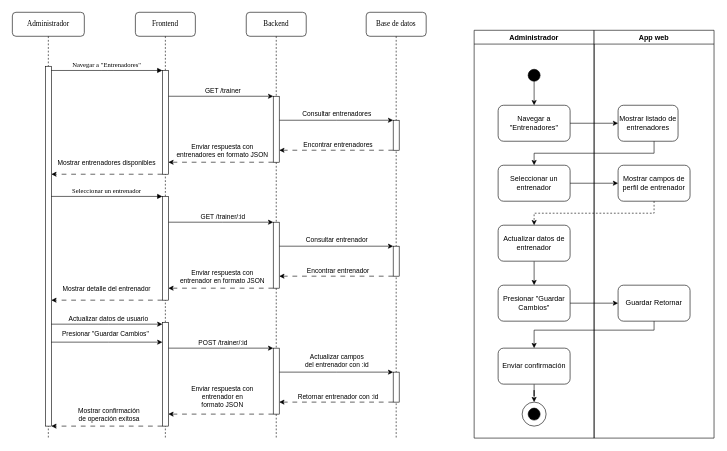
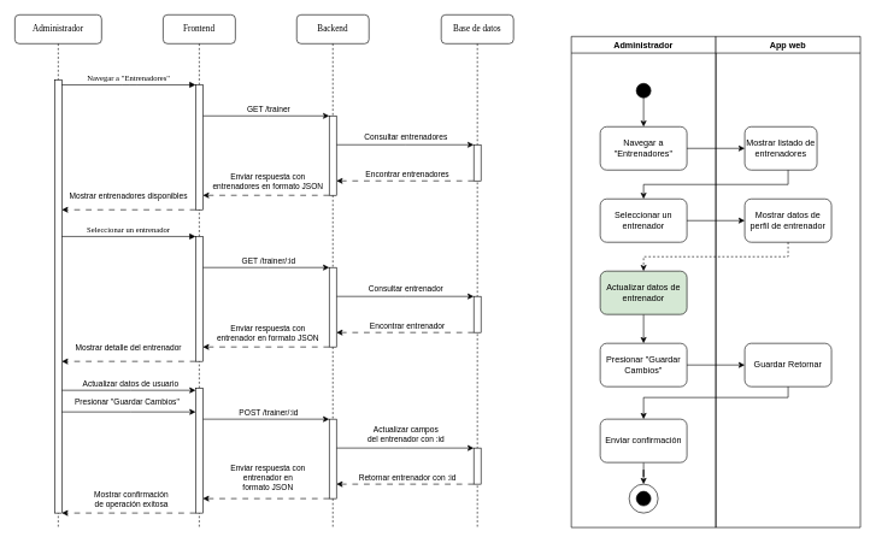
  <mxCell id="0" />
  <mxCell id="1" parent="0" />
  <mxCell id="2" value="Backend" style="shape=umlLifeline;perimeter=lifelinePerimeter;whiteSpace=wrap;html=1;container=0;collapsible=0;recursiveResize=0;outlineConnect=0;rounded=1;shadow=0;comic=0;labelBackgroundColor=none;strokeWidth=1;fontFamily=Verdana;fontSize=12;align=center;" parent="1" vertex="1"><mxGeometry x="410" y="20" width="100" height="710" as="geometry" /></mxCell>
  <mxCell id="3" value="Base de datos" style="shape=umlLifeline;perimeter=lifelinePerimeter;whiteSpace=wrap;html=1;container=0;collapsible=0;recursiveResize=0;outlineConnect=0;rounded=1;shadow=0;comic=0;labelBackgroundColor=none;strokeWidth=1;fontFamily=Verdana;fontSize=12;align=center;" parent="1" vertex="1"><mxGeometry x="610" y="20" width="100" height="710" as="geometry" /></mxCell>
  <mxCell id="4" value="Administrador" style="shape=umlLifeline;perimeter=lifelinePerimeter;whiteSpace=wrap;html=1;container=0;collapsible=0;recursiveResize=0;outlineConnect=0;rounded=1;shadow=0;comic=0;labelBackgroundColor=none;strokeWidth=1;fontFamily=Verdana;fontSize=12;align=center;" parent="1" vertex="1"><mxGeometry x="20" y="20" width="120" height="710" as="geometry" /></mxCell>
  <mxCell id="5" value="Frontend" style="shape=umlLifeline;perimeter=lifelinePerimeter;whiteSpace=wrap;html=1;container=0;collapsible=0;recursiveResize=0;outlineConnect=0;rounded=1;shadow=0;comic=0;labelBackgroundColor=none;strokeWidth=1;fontFamily=Verdana;fontSize=12;align=center;" parent="1" vertex="1"><mxGeometry x="225.13" y="20" width="100" height="710" as="geometry" /></mxCell>
  <mxCell id="6" value="" style="html=1;points=[];perimeter=orthogonalPerimeter;rounded=0;shadow=0;comic=0;labelBackgroundColor=none;strokeWidth=1;fontFamily=Verdana;fontSize=12;align=center;" parent="1" vertex="1"><mxGeometry x="75" y="110" width="10" height="600" as="geometry" /></mxCell>
  <mxCell id="7" style="edgeStyle=orthogonalEdgeStyle;rounded=0;orthogonalLoop=1;jettySize=auto;html=1;" parent="1" source="11" target="14" edge="1"><mxGeometry relative="1" as="geometry"><Array as="points"><mxPoint x="560" y="200" /><mxPoint x="560" y="200" /></Array></mxGeometry></mxCell>
  <mxCell id="8" value="Consultar entrenadores" style="edgeLabel;html=1;align=center;verticalAlign=middle;resizable=0;points=[];" parent="7" vertex="1" connectable="0"><mxGeometry x="-0.063" relative="1" as="geometry"><mxPoint x="6" y="-11" as="offset" /></mxGeometry></mxCell>
  <mxCell id="9" style="edgeStyle=orthogonalEdgeStyle;rounded=0;orthogonalLoop=1;jettySize=auto;html=1;dashed=1;dashPattern=8 8;" parent="1" source="11" target="20" edge="1"><mxGeometry relative="1" as="geometry"><Array as="points"><mxPoint x="400" y="270" /><mxPoint x="400" y="270" /></Array></mxGeometry></mxCell>
  <mxCell id="10" value="Enviar respuesta con &lt;br&gt;entrenadores en formato JSON" style="edgeLabel;html=1;align=center;verticalAlign=middle;resizable=0;points=[];" parent="9" vertex="1" connectable="0"><mxGeometry x="-0.018" y="1" relative="1" as="geometry"><mxPoint y="-21" as="offset" /></mxGeometry></mxCell>
  <mxCell id="11" value="" style="html=1;points=[];perimeter=orthogonalPerimeter;rounded=0;shadow=0;comic=0;labelBackgroundColor=none;strokeWidth=1;fontFamily=Verdana;fontSize=12;align=center;" parent="1" vertex="1"><mxGeometry x="455" y="160" width="10" height="110" as="geometry" /></mxCell>
  <mxCell id="12" style="edgeStyle=orthogonalEdgeStyle;rounded=0;orthogonalLoop=1;jettySize=auto;html=1;dashed=1;dashPattern=8 8;" parent="1" source="14" target="11" edge="1"><mxGeometry relative="1" as="geometry"><Array as="points"><mxPoint x="610" y="250" /><mxPoint x="610" y="250" /></Array></mxGeometry></mxCell>
  <mxCell id="13" value="Encontrar entrenadores" style="edgeLabel;html=1;align=center;verticalAlign=middle;resizable=0;points=[];" parent="12" vertex="1" connectable="0"><mxGeometry x="-0.021" y="3" relative="1" as="geometry"><mxPoint y="-13" as="offset" /></mxGeometry></mxCell>
  <mxCell id="14" value="" style="html=1;points=[];perimeter=orthogonalPerimeter;rounded=0;shadow=0;comic=0;labelBackgroundColor=none;strokeWidth=1;fontFamily=Verdana;fontSize=12;align=center;" parent="1" vertex="1"><mxGeometry x="655" y="200" width="10" height="50" as="geometry" /></mxCell>
  <mxCell id="15" value="Navegar a &quot;Entrenadores&quot;" style="html=1;verticalAlign=bottom;endArrow=block;entryX=0;entryY=0;labelBackgroundColor=none;fontFamily=Verdana;fontSize=11;edgeStyle=elbowEdgeStyle;elbow=horizontal;" parent="1" target="20" edge="1"><mxGeometry x="-0.006" relative="1" as="geometry"><mxPoint x="85" y="117" as="sourcePoint" /><mxPoint as="offset" /></mxGeometry></mxCell>
  <mxCell id="16" style="edgeStyle=orthogonalEdgeStyle;rounded=0;orthogonalLoop=1;jettySize=auto;html=1;" parent="1" source="20" target="11" edge="1"><mxGeometry relative="1" as="geometry"><Array as="points"><mxPoint x="370" y="160" /><mxPoint x="370" y="160" /></Array></mxGeometry></mxCell>
  <mxCell id="17" value="GET /trainer" style="edgeLabel;html=1;align=center;verticalAlign=middle;resizable=0;points=[];" parent="16" vertex="1" connectable="0"><mxGeometry x="0.131" y="1" relative="1" as="geometry"><mxPoint x="-9" y="-9" as="offset" /></mxGeometry></mxCell>
  <mxCell id="18" style="edgeStyle=orthogonalEdgeStyle;rounded=0;orthogonalLoop=1;jettySize=auto;html=1;dashed=1;dashPattern=8 8;" parent="1" source="20" target="6" edge="1"><mxGeometry relative="1" as="geometry"><Array as="points"><mxPoint x="190" y="290" /><mxPoint x="190" y="290" /></Array></mxGeometry></mxCell>
  <mxCell id="19" value="Mostrar entrenadores disponibles" style="edgeLabel;html=1;align=center;verticalAlign=middle;resizable=0;points=[];" parent="18" vertex="1" connectable="0"><mxGeometry x="0.226" y="3" relative="1" as="geometry"><mxPoint x="19" y="-23" as="offset" /></mxGeometry></mxCell>
  <mxCell id="20" value="" style="html=1;points=[];perimeter=orthogonalPerimeter;rounded=0;shadow=0;comic=0;labelBackgroundColor=none;strokeWidth=1;fontFamily=Verdana;fontSize=12;align=center;" parent="1" vertex="1"><mxGeometry x="270.13" y="117" width="10" height="173" as="geometry" /></mxCell>
  <mxCell id="21" style="edgeStyle=orthogonalEdgeStyle;rounded=0;orthogonalLoop=1;jettySize=auto;html=1;" parent="1" source="25" target="28" edge="1"><mxGeometry relative="1" as="geometry"><Array as="points"><mxPoint x="560" y="410" /><mxPoint x="560" y="410" /></Array></mxGeometry></mxCell>
  <mxCell id="22" value="Consultar entrenador" style="edgeLabel;html=1;align=center;verticalAlign=middle;resizable=0;points=[];" parent="21" vertex="1" connectable="0"><mxGeometry x="-0.063" relative="1" as="geometry"><mxPoint x="6" y="-11" as="offset" /></mxGeometry></mxCell>
  <mxCell id="23" style="edgeStyle=orthogonalEdgeStyle;rounded=0;orthogonalLoop=1;jettySize=auto;html=1;dashed=1;dashPattern=8 8;" parent="1" source="25" target="34" edge="1"><mxGeometry relative="1" as="geometry"><Array as="points"><mxPoint x="400" y="480" /><mxPoint x="400" y="480" /></Array></mxGeometry></mxCell>
  <mxCell id="24" value="Enviar respuesta con&lt;br style=&quot;border-color: var(--border-color);&quot;&gt;entrenador en formato JSON" style="edgeLabel;html=1;align=center;verticalAlign=middle;resizable=0;points=[];" parent="23" vertex="1" connectable="0"><mxGeometry x="-0.018" y="1" relative="1" as="geometry"><mxPoint y="-21" as="offset" /></mxGeometry></mxCell>
  <mxCell id="25" value="" style="html=1;points=[];perimeter=orthogonalPerimeter;rounded=0;shadow=0;comic=0;labelBackgroundColor=none;strokeWidth=1;fontFamily=Verdana;fontSize=12;align=center;" parent="1" vertex="1"><mxGeometry x="455" y="370" width="10" height="110" as="geometry" /></mxCell>
  <mxCell id="26" style="edgeStyle=orthogonalEdgeStyle;rounded=0;orthogonalLoop=1;jettySize=auto;html=1;dashed=1;dashPattern=8 8;" parent="1" source="28" target="25" edge="1"><mxGeometry relative="1" as="geometry"><Array as="points"><mxPoint x="610" y="460" /><mxPoint x="610" y="460" /></Array></mxGeometry></mxCell>
  <mxCell id="27" value="Encontrar entrenador" style="edgeLabel;html=1;align=center;verticalAlign=middle;resizable=0;points=[];" parent="26" vertex="1" connectable="0"><mxGeometry x="-0.021" y="3" relative="1" as="geometry"><mxPoint y="-13" as="offset" /></mxGeometry></mxCell>
  <mxCell id="28" value="" style="html=1;points=[];perimeter=orthogonalPerimeter;rounded=0;shadow=0;comic=0;labelBackgroundColor=none;strokeWidth=1;fontFamily=Verdana;fontSize=12;align=center;" parent="1" vertex="1"><mxGeometry x="655" y="410" width="10" height="50" as="geometry" /></mxCell>
  <mxCell id="29" value="Seleccionar un entrenador" style="html=1;verticalAlign=bottom;endArrow=block;entryX=0;entryY=0;labelBackgroundColor=none;fontFamily=Verdana;fontSize=11;edgeStyle=elbowEdgeStyle;elbow=vertical;" parent="1" target="34" edge="1"><mxGeometry x="-0.006" relative="1" as="geometry"><mxPoint x="85" y="327" as="sourcePoint" /><mxPoint as="offset" /></mxGeometry></mxCell>
  <mxCell id="30" style="edgeStyle=orthogonalEdgeStyle;rounded=0;orthogonalLoop=1;jettySize=auto;html=1;" parent="1" source="34" target="25" edge="1"><mxGeometry relative="1" as="geometry"><Array as="points"><mxPoint x="370" y="370" /><mxPoint x="370" y="370" /></Array></mxGeometry></mxCell>
  <mxCell id="31" value="GET /trainer/:id" style="edgeLabel;html=1;align=center;verticalAlign=middle;resizable=0;points=[];" parent="30" vertex="1" connectable="0"><mxGeometry x="0.131" y="1" relative="1" as="geometry"><mxPoint x="-9" y="-9" as="offset" /></mxGeometry></mxCell>
  <mxCell id="32" style="edgeStyle=orthogonalEdgeStyle;rounded=0;orthogonalLoop=1;jettySize=auto;html=1;dashed=1;dashPattern=8 8;" parent="1" source="34" edge="1"><mxGeometry relative="1" as="geometry"><Array as="points"><mxPoint x="190" y="500" /><mxPoint x="190" y="500" /></Array><mxPoint x="85" y="500" as="targetPoint" /></mxGeometry></mxCell>
  <mxCell id="33" value="Mostrar detalle del entrenador" style="edgeLabel;html=1;align=center;verticalAlign=middle;resizable=0;points=[];" parent="32" vertex="1" connectable="0"><mxGeometry x="0.226" y="3" relative="1" as="geometry"><mxPoint x="19" y="-23" as="offset" /></mxGeometry></mxCell>
  <mxCell id="34" value="" style="html=1;points=[];perimeter=orthogonalPerimeter;rounded=0;shadow=0;comic=0;labelBackgroundColor=none;strokeWidth=1;fontFamily=Verdana;fontSize=12;align=center;" parent="1" vertex="1"><mxGeometry x="270.13" y="327" width="10" height="173" as="geometry" /></mxCell>
  <mxCell id="35" value="" style="edgeStyle=orthogonalEdgeStyle;rounded=0;orthogonalLoop=1;jettySize=auto;html=1;" parent="1" target="51" edge="1"><mxGeometry relative="1" as="geometry"><mxPoint x="165" y="620" as="targetPoint" /><Array as="points"><mxPoint x="180" y="540" /><mxPoint x="180" y="540" /></Array><mxPoint x="85" y="540" as="sourcePoint" /></mxGeometry></mxCell>
  <mxCell id="36" value="Actualizar datos de usuario" style="edgeLabel;html=1;align=center;verticalAlign=middle;resizable=0;points=[];" parent="35" vertex="1" connectable="0"><mxGeometry x="-0.12" relative="1" as="geometry"><mxPoint x="13" y="-10" as="offset" /></mxGeometry></mxCell>
  <mxCell id="37" style="edgeStyle=orthogonalEdgeStyle;rounded=0;orthogonalLoop=1;jettySize=auto;html=1;" parent="1" target="51" edge="1"><mxGeometry relative="1" as="geometry"><Array as="points"><mxPoint x="180" y="570" /><mxPoint x="180" y="570" /></Array><mxPoint x="85" y="570" as="sourcePoint" /></mxGeometry></mxCell>
  <mxCell id="38" value="Presionar &quot;Guardar Cambios&quot;" style="edgeLabel;html=1;align=center;verticalAlign=middle;resizable=0;points=[];" parent="37" vertex="1" connectable="0"><mxGeometry x="-0.034" y="-1" relative="1" as="geometry"><mxPoint y="-15" as="offset" /></mxGeometry></mxCell>
  <mxCell id="39" style="edgeStyle=orthogonalEdgeStyle;rounded=0;orthogonalLoop=1;jettySize=auto;html=1;" parent="1" source="43" target="46" edge="1"><mxGeometry relative="1" as="geometry"><Array as="points"><mxPoint x="560" y="620" /><mxPoint x="560" y="620" /></Array></mxGeometry></mxCell>
  <mxCell id="40" value="Actualizar campos &lt;br&gt;del entrenador con :id" style="edgeLabel;html=1;align=center;verticalAlign=middle;resizable=0;points=[];" parent="39" vertex="1" connectable="0"><mxGeometry x="-0.063" relative="1" as="geometry"><mxPoint x="6" y="-20" as="offset" /></mxGeometry></mxCell>
  <mxCell id="41" style="edgeStyle=orthogonalEdgeStyle;rounded=0;orthogonalLoop=1;jettySize=auto;html=1;dashed=1;dashPattern=8 8;" parent="1" source="43" target="51" edge="1"><mxGeometry relative="1" as="geometry"><Array as="points"><mxPoint x="400" y="690" /><mxPoint x="400" y="690" /></Array></mxGeometry></mxCell>
  <mxCell id="42" value="Enviar respuesta con&lt;br style=&quot;border-color: var(--border-color);&quot;&gt;entrenador en&lt;br style=&quot;border-color: var(--border-color);&quot;&gt;formato JSON" style="edgeLabel;html=1;align=center;verticalAlign=middle;resizable=0;points=[];" parent="41" vertex="1" connectable="0"><mxGeometry x="-0.018" y="1" relative="1" as="geometry"><mxPoint y="-31" as="offset" /></mxGeometry></mxCell>
  <mxCell id="43" value="" style="html=1;points=[];perimeter=orthogonalPerimeter;rounded=0;shadow=0;comic=0;labelBackgroundColor=none;strokeWidth=1;fontFamily=Verdana;fontSize=12;align=center;" parent="1" vertex="1"><mxGeometry x="455" y="580" width="10" height="110" as="geometry" /></mxCell>
  <mxCell id="44" style="edgeStyle=orthogonalEdgeStyle;rounded=0;orthogonalLoop=1;jettySize=auto;html=1;dashed=1;dashPattern=8 8;" parent="1" source="46" target="43" edge="1"><mxGeometry relative="1" as="geometry"><Array as="points"><mxPoint x="610" y="670" /><mxPoint x="610" y="670" /></Array></mxGeometry></mxCell>
  <mxCell id="45" value="Retornar entrenador con :id" style="edgeLabel;html=1;align=center;verticalAlign=middle;resizable=0;points=[];" parent="44" vertex="1" connectable="0"><mxGeometry x="-0.021" y="3" relative="1" as="geometry"><mxPoint y="-13" as="offset" /></mxGeometry></mxCell>
  <mxCell id="46" value="" style="html=1;points=[];perimeter=orthogonalPerimeter;rounded=0;shadow=0;comic=0;labelBackgroundColor=none;strokeWidth=1;fontFamily=Verdana;fontSize=12;align=center;" parent="1" vertex="1"><mxGeometry x="655" y="620" width="10" height="50" as="geometry" /></mxCell>
  <mxCell id="47" style="edgeStyle=orthogonalEdgeStyle;rounded=0;orthogonalLoop=1;jettySize=auto;html=1;" parent="1" source="51" target="43" edge="1"><mxGeometry relative="1" as="geometry"><Array as="points"><mxPoint x="370" y="580" /><mxPoint x="370" y="580" /></Array></mxGeometry></mxCell>
  <mxCell id="48" value="POST /trainer/:id" style="edgeLabel;html=1;align=center;verticalAlign=middle;resizable=0;points=[];" parent="47" vertex="1" connectable="0"><mxGeometry x="0.131" y="1" relative="1" as="geometry"><mxPoint x="-9" y="-9" as="offset" /></mxGeometry></mxCell>
  <mxCell id="49" style="edgeStyle=orthogonalEdgeStyle;rounded=0;orthogonalLoop=1;jettySize=auto;html=1;dashed=1;dashPattern=8 8;" parent="1" source="51" edge="1"><mxGeometry relative="1" as="geometry"><Array as="points"><mxPoint x="190" y="710" /><mxPoint x="190" y="710" /></Array><mxPoint x="85" y="710" as="targetPoint" /></mxGeometry></mxCell>
  <mxCell id="50" value="Mostrar confirmación&lt;br&gt;de operación exitosa" style="edgeLabel;html=1;align=center;verticalAlign=middle;resizable=0;points=[];" parent="49" vertex="1" connectable="0"><mxGeometry x="0.226" y="3" relative="1" as="geometry"><mxPoint x="23" y="-23" as="offset" /></mxGeometry></mxCell>
  <mxCell id="51" value="" style="html=1;points=[];perimeter=orthogonalPerimeter;rounded=0;shadow=0;comic=0;labelBackgroundColor=none;strokeWidth=1;fontFamily=Verdana;fontSize=12;align=center;" parent="1" vertex="1"><mxGeometry x="270.13" y="537" width="10" height="173" as="geometry" /></mxCell>
  <mxCell id="52" value="" style="ellipse;whiteSpace=wrap;html=1;aspect=fixed;fillColor=#000000;" parent="1" vertex="1"><mxGeometry x="880" y="115" width="20" height="20" as="geometry" /></mxCell>
  <mxCell id="53" value="" style="edgeStyle=orthogonalEdgeStyle;rounded=0;orthogonalLoop=1;jettySize=auto;html=1;" parent="1" source="52" target="55" edge="1"><mxGeometry relative="1" as="geometry" /></mxCell>
  <mxCell id="54" value="Administrador" style="swimlane;whiteSpace=wrap;html=1;" parent="1" vertex="1"><mxGeometry x="790" y="50" width="200" height="680" as="geometry" /></mxCell>
  <mxCell id="55" value="Navegar a &quot;Entrenadores&quot;" style="rounded=1;whiteSpace=wrap;html=1;" parent="54" vertex="1"><mxGeometry x="40" y="125" width="120" height="60" as="geometry" /></mxCell>
  <mxCell id="56" value="Seleccionar un entrenador" style="rounded=1;whiteSpace=wrap;html=1;" parent="54" vertex="1"><mxGeometry x="40" y="225" width="120" height="60" as="geometry" /></mxCell>
  <mxCell id="57" value="" style="edgeStyle=orthogonalEdgeStyle;rounded=0;orthogonalLoop=1;jettySize=auto;html=1;" parent="54" source="58" target="59" edge="1"><mxGeometry relative="1" as="geometry" /></mxCell>
- <mxCell id="58" value="Actualizar datos de entrenador" style="rounded=1;whiteSpace=wrap;html=1;" parent="54" vertex="1"><mxGeometry x="40" y="325" width="120" height="60" as="geometry" /></mxCell>
+ <mxCell id="58" value="Actualizar datos de entrenador" style="rounded=1;whiteSpace=wrap;html=1;fillColor=#d5e8d4;" parent="54" vertex="1"><mxGeometry x="40" y="325" width="120" height="60" as="geometry" /></mxCell>
  <mxCell id="59" value="Presionar &quot;Guardar Cambios&quot;" style="rounded=1;whiteSpace=wrap;html=1;" parent="54" vertex="1"><mxGeometry x="40" y="425" width="120" height="60" as="geometry" /></mxCell>
  <mxCell id="60" style="edgeStyle=orthogonalEdgeStyle;rounded=0;orthogonalLoop=1;jettySize=auto;html=1;entryX=0.5;entryY=0;entryDx=0;entryDy=0;" parent="54" source="61" target="63" edge="1"><mxGeometry relative="1" as="geometry" /></mxCell>
  <mxCell id="61" value="Enviar confirmación" style="rounded=1;whiteSpace=wrap;html=1;" parent="54" vertex="1"><mxGeometry x="40" y="530" width="120" height="60" as="geometry" /></mxCell>
  <mxCell id="62" value="" style="group" parent="54" vertex="1" connectable="0"><mxGeometry x="80" y="620" width="40" height="40" as="geometry" /></mxCell>
  <mxCell id="63" value="" style="ellipse;whiteSpace=wrap;html=1;aspect=fixed;" parent="62" vertex="1"><mxGeometry width="40" height="40" as="geometry" /></mxCell>
  <mxCell id="64" value="" style="ellipse;whiteSpace=wrap;html=1;aspect=fixed;fillColor=#000000;" parent="62" vertex="1"><mxGeometry x="10" y="10" width="20" height="20" as="geometry" /></mxCell>
  <mxCell id="65" value="App web" style="swimlane;whiteSpace=wrap;html=1;" parent="1" vertex="1"><mxGeometry x="990" y="50" width="200" height="680" as="geometry" /></mxCell>
  <mxCell id="66" value="Mostrar listado de entrenadores" style="rounded=1;whiteSpace=wrap;html=1;" parent="65" vertex="1"><mxGeometry x="40" y="125" width="100" height="60" as="geometry" /></mxCell>
- <mxCell id="67" value="Mostrar campos de perfil de entrenador" style="rounded=1;whiteSpace=wrap;html=1;" parent="65" vertex="1"><mxGeometry x="40" y="225" width="120" height="60" as="geometry" /></mxCell>
+ <mxCell id="67" value="Mostrar datos de perfil de entrenador" style="rounded=1;whiteSpace=wrap;html=1;" parent="65" vertex="1"><mxGeometry x="40" y="225" width="120" height="60" as="geometry" /></mxCell>
  <mxCell id="68" value="Guardar Retornar" style="rounded=1;whiteSpace=wrap;html=1;" parent="65" vertex="1"><mxGeometry x="40" y="425" width="120" height="60" as="geometry" /></mxCell>
  <mxCell id="69" value="" style="edgeStyle=orthogonalEdgeStyle;rounded=0;orthogonalLoop=1;jettySize=auto;html=1;" parent="1" source="59" target="68" edge="1"><mxGeometry relative="1" as="geometry" /></mxCell>
  <mxCell id="70" value="" style="edgeStyle=orthogonalEdgeStyle;rounded=0;orthogonalLoop=1;jettySize=auto;html=1;" parent="1" source="55" target="66" edge="1"><mxGeometry relative="1" as="geometry" /></mxCell>
  <mxCell id="71" style="edgeStyle=orthogonalEdgeStyle;rounded=0;orthogonalLoop=1;jettySize=auto;html=1;" parent="1" source="66" target="56" edge="1"><mxGeometry relative="1" as="geometry"><Array as="points"><mxPoint x="1090" y="255" /><mxPoint x="890" y="255" /></Array></mxGeometry></mxCell>
  <mxCell id="72" value="" style="edgeStyle=orthogonalEdgeStyle;rounded=0;orthogonalLoop=1;jettySize=auto;html=1;" parent="1" source="56" target="67" edge="1"><mxGeometry relative="1" as="geometry" /></mxCell>
  <mxCell id="73" style="edgeStyle=orthogonalEdgeStyle;rounded=0;orthogonalLoop=1;jettySize=auto;html=1;dashed=1;" parent="1" source="67" target="58" edge="1"><mxGeometry relative="1" as="geometry"><Array as="points"><mxPoint x="1090" y="355" /><mxPoint x="890" y="355" /></Array></mxGeometry></mxCell>
  <mxCell id="74" style="edgeStyle=orthogonalEdgeStyle;rounded=0;orthogonalLoop=1;jettySize=auto;html=1;" parent="1" source="68" target="61" edge="1"><mxGeometry relative="1" as="geometry"><Array as="points"><mxPoint x="1090" y="550" /><mxPoint x="890" y="550" /></Array></mxGeometry></mxCell>
